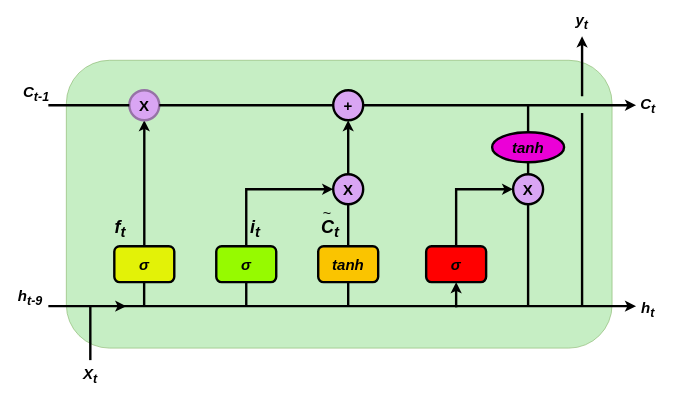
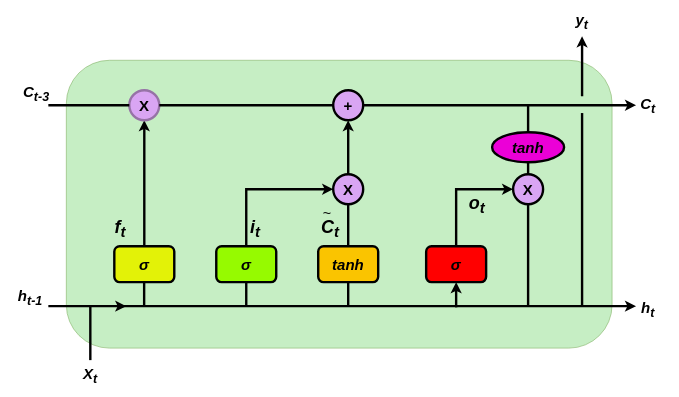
  <mxCell id="0" />
  <mxCell id="1" parent="0" />
  <mxCell id="2" value="" style="rounded=1;whiteSpace=wrap;html=1;fillColor=#c6eec4;strokeColor=#82b366;" parent="1" vertex="1"><mxGeometry x="110" y="100" width="910" height="480" as="geometry" /></mxCell>
  <mxCell id="3" value="" style="edgeStyle=orthogonalEdgeStyle;rounded=0;orthogonalLoop=1;jettySize=auto;html=1;entryX=0.5;entryY=1;entryDx=0;entryDy=0;strokeWidth=4;" parent="1" source="4" target="10" edge="1"><mxGeometry relative="1" as="geometry"><mxPoint x="240" y="300" as="targetPoint" /></mxGeometry></mxCell>
  <mxCell id="4" value="&lt;font style=&quot;font-size: 25px;&quot;&gt;&lt;b&gt;&lt;i&gt;σ&lt;/i&gt;&lt;/b&gt;&lt;/font&gt;" style="rounded=1;whiteSpace=wrap;html=1;strokeWidth=4;fillColor=#e3f207;" parent="1" vertex="1"><mxGeometry x="190" y="410" width="100" height="60" as="geometry" /></mxCell>
  <mxCell id="5" value="" style="edgeStyle=orthogonalEdgeStyle;rounded=0;orthogonalLoop=1;jettySize=auto;html=1;entryX=0;entryY=0.5;entryDx=0;entryDy=0;strokeWidth=4;" parent="1" source="6" target="14" edge="1"><mxGeometry relative="1" as="geometry"><mxPoint x="410" y="300" as="targetPoint" /><Array as="points"><mxPoint x="410" y="315" /></Array></mxGeometry></mxCell>
  <mxCell id="6" value="&lt;font style=&quot;font-size: 25px;&quot;&gt;&lt;b&gt;&lt;i&gt;σ&lt;/i&gt;&lt;/b&gt;&lt;/font&gt;" style="rounded=1;whiteSpace=wrap;html=1;strokeWidth=4;fillColor=#96fa00;" parent="1" vertex="1"><mxGeometry x="360" y="410" width="100" height="60" as="geometry" /></mxCell>
  <mxCell id="7" value="&lt;font style=&quot;font-size: 25px;&quot;&gt;&lt;b&gt;&lt;i&gt;tanh&lt;/i&gt;&lt;/b&gt;&lt;/font&gt;" style="rounded=1;whiteSpace=wrap;html=1;strokeWidth=4;fillColor=#fac400;" parent="1" vertex="1"><mxGeometry x="530" y="410" width="100" height="60" as="geometry" /></mxCell>
  <mxCell id="8" value="" style="edgeStyle=orthogonalEdgeStyle;rounded=0;orthogonalLoop=1;jettySize=auto;html=1;entryX=0;entryY=0.5;entryDx=0;entryDy=0;strokeWidth=4;" parent="1" source="9" target="15" edge="1"><mxGeometry relative="1" as="geometry"><mxPoint x="760" y="300" as="targetPoint" /><Array as="points"><mxPoint x="760" y="315" /></Array></mxGeometry></mxCell>
  <mxCell id="9" value="&lt;font style=&quot;font-size: 25px;&quot;&gt;&lt;b&gt;&lt;i&gt;σ&lt;/i&gt;&lt;/b&gt;&lt;/font&gt;" style="rounded=1;whiteSpace=wrap;html=1;strokeWidth=4;fillColor=#ff0000;" parent="1" vertex="1"><mxGeometry x="710" y="410" width="100" height="60" as="geometry" /></mxCell>
  <mxCell id="10" value="&lt;font size=&quot;1&quot; style=&quot;&quot;&gt;&lt;b style=&quot;font-size: 25px;&quot;&gt;X&lt;/b&gt;&lt;/font&gt;" style="ellipse;whiteSpace=wrap;html=1;aspect=fixed;strokeWidth=4;fillColor=#d9a5f3;strokeColor=#9673a6;" parent="1" vertex="1"><mxGeometry x="215" y="150" width="50" height="50" as="geometry" /></mxCell>
  <mxCell id="11" value="" style="edgeStyle=orthogonalEdgeStyle;rounded=0;orthogonalLoop=1;jettySize=auto;html=1;strokeWidth=4;" parent="1" source="12" edge="1"><mxGeometry relative="1" as="geometry"><mxPoint x="1060" y="175" as="targetPoint" /></mxGeometry></mxCell>
  <mxCell id="12" value="&lt;font size=&quot;1&quot; style=&quot;&quot;&gt;&lt;b style=&quot;font-size: 25px;&quot;&gt;+&lt;/b&gt;&lt;/font&gt;" style="ellipse;whiteSpace=wrap;html=1;aspect=fixed;strokeWidth=4;fillColor=#d9a5f3;" parent="1" vertex="1"><mxGeometry x="555" y="150" width="50" height="50" as="geometry" /></mxCell>
  <mxCell id="13" value="" style="edgeStyle=orthogonalEdgeStyle;rounded=0;orthogonalLoop=1;jettySize=auto;html=1;strokeWidth=4;" parent="1" source="14" target="12" edge="1"><mxGeometry relative="1" as="geometry" /></mxCell>
  <mxCell id="14" value="&lt;b&gt;&lt;font style=&quot;font-size: 25px;&quot;&gt;X&lt;/font&gt;&lt;/b&gt;" style="ellipse;whiteSpace=wrap;html=1;aspect=fixed;strokeWidth=4;fillColor=#d9a5f3;" parent="1" vertex="1"><mxGeometry x="555" y="290" width="50" height="50" as="geometry" /></mxCell>
  <mxCell id="15" value="&lt;font style=&quot;font-size: 25px;&quot;&gt;&lt;b&gt;X&lt;/b&gt;&lt;/font&gt;" style="ellipse;whiteSpace=wrap;html=1;aspect=fixed;strokeWidth=4;fillColor=#d9a5f3;" parent="1" vertex="1"><mxGeometry x="855" y="290" width="50" height="50" as="geometry" /></mxCell>
  <mxCell id="16" value="&lt;font style=&quot;font-size: 25px;&quot;&gt;&lt;b&gt;&lt;i&gt;tanh&lt;/i&gt;&lt;/b&gt;&lt;/font&gt;" style="ellipse;whiteSpace=wrap;html=1;strokeWidth=4;fillColor=#eb00d7;" parent="1" vertex="1"><mxGeometry x="820" y="220" width="120" height="50" as="geometry" /></mxCell>
  <mxCell id="17" value="" style="endArrow=classic;html=1;rounded=0;strokeWidth=4;" parent="1" edge="1"><mxGeometry width="50" height="50" relative="1" as="geometry"><mxPoint x="80" y="510" as="sourcePoint" /><mxPoint x="210" y="510" as="targetPoint" /></mxGeometry></mxCell>
  <mxCell id="18" value="" style="endArrow=none;html=1;rounded=0;entryX=0;entryY=0.5;entryDx=0;entryDy=0;strokeWidth=4;" parent="1" target="10" edge="1"><mxGeometry width="50" height="50" relative="1" as="geometry"><mxPoint x="80" y="175" as="sourcePoint" /><mxPoint x="470" y="380" as="targetPoint" /></mxGeometry></mxCell>
  <mxCell id="19" value="" style="endArrow=none;html=1;rounded=0;strokeWidth=4;" parent="1" edge="1"><mxGeometry width="50" height="50" relative="1" as="geometry"><mxPoint x="200" y="510" as="sourcePoint" /><mxPoint x="760" y="510" as="targetPoint" /></mxGeometry></mxCell>
  <mxCell id="20" value="" style="endArrow=none;html=1;rounded=0;entryX=0.5;entryY=1;entryDx=0;entryDy=0;strokeWidth=4;" parent="1" target="6" edge="1"><mxGeometry width="50" height="50" relative="1" as="geometry"><mxPoint x="410" y="510" as="sourcePoint" /><mxPoint x="235" y="195" as="targetPoint" /></mxGeometry></mxCell>
  <mxCell id="21" value="" style="endArrow=none;html=1;rounded=0;entryX=0;entryY=0.5;entryDx=0;entryDy=0;strokeWidth=4;exitX=1;exitY=0.5;exitDx=0;exitDy=0;" parent="1" source="10" target="12" edge="1"><mxGeometry width="50" height="50" relative="1" as="geometry"><mxPoint x="290" y="174.47" as="sourcePoint" /><mxPoint x="425" y="174.47" as="targetPoint" /></mxGeometry></mxCell>
  <mxCell id="22" value="" style="endArrow=none;html=1;rounded=0;entryX=0.5;entryY=1;entryDx=0;entryDy=0;strokeWidth=4;" parent="1" target="7" edge="1"><mxGeometry width="50" height="50" relative="1" as="geometry"><mxPoint x="580" y="510" as="sourcePoint" /><mxPoint x="255" y="215" as="targetPoint" /></mxGeometry></mxCell>
  <mxCell id="23" value="" style="endArrow=classic;html=1;rounded=0;entryX=0.5;entryY=1;entryDx=0;entryDy=0;strokeWidth=4;" parent="1" target="9" edge="1"><mxGeometry width="50" height="50" relative="1" as="geometry"><mxPoint x="760" y="512" as="sourcePoint" /><mxPoint x="880" y="580" as="targetPoint" /></mxGeometry></mxCell>
  <mxCell id="24" value="" style="endArrow=none;html=1;rounded=0;entryX=0.5;entryY=1;entryDx=0;entryDy=0;strokeWidth=4;" parent="1" edge="1"><mxGeometry width="50" height="50" relative="1" as="geometry"><mxPoint x="239.74" y="510" as="sourcePoint" /><mxPoint x="239.74" y="470" as="targetPoint" /></mxGeometry></mxCell>
  <mxCell id="25" value="" style="endArrow=none;html=1;rounded=0;exitX=0.5;exitY=0;exitDx=0;exitDy=0;entryX=0.5;entryY=1;entryDx=0;entryDy=0;strokeWidth=4;" parent="1" source="7" target="14" edge="1"><mxGeometry width="50" height="50" relative="1" as="geometry"><mxPoint x="690" y="430" as="sourcePoint" /><mxPoint x="740" y="380" as="targetPoint" /></mxGeometry></mxCell>
  <mxCell id="26" value="" style="endArrow=none;html=1;rounded=0;exitX=0.5;exitY=0;exitDx=0;exitDy=0;strokeWidth=4;" parent="1" source="15" edge="1"><mxGeometry width="50" height="50" relative="1" as="geometry"><mxPoint x="605" y="420" as="sourcePoint" /><mxPoint x="880" y="270" as="targetPoint" /></mxGeometry></mxCell>
  <mxCell id="27" value="" style="endArrow=none;html=1;rounded=0;endSize=3;strokeWidth=4;startSize=3;jumpSize=2;strokeColor=default;" parent="1" edge="1"><mxGeometry width="50" height="50" relative="1" as="geometry"><mxPoint x="880" y="220" as="sourcePoint" /><mxPoint x="880" y="175" as="targetPoint" /></mxGeometry></mxCell>
  <mxCell id="28" value="" style="endArrow=none;html=1;rounded=0;entryX=0.5;entryY=1;entryDx=0;entryDy=0;strokeWidth=4;" parent="1" target="15" edge="1"><mxGeometry width="50" height="50" relative="1" as="geometry"><mxPoint x="880" y="510" as="sourcePoint" /><mxPoint x="583" y="256" as="targetPoint" /></mxGeometry></mxCell>
  <mxCell id="29" value="" style="edgeStyle=orthogonalEdgeStyle;rounded=0;orthogonalLoop=1;jettySize=auto;html=1;strokeWidth=4;" parent="1" edge="1"><mxGeometry relative="1" as="geometry"><mxPoint x="760" y="510" as="sourcePoint" /><mxPoint x="1060" y="510" as="targetPoint" /></mxGeometry></mxCell>
  <mxCell id="30" value="" style="endArrow=none;html=1;rounded=0;strokeWidth=4;" parent="1" edge="1"><mxGeometry width="50" height="50" relative="1" as="geometry"><mxPoint x="970" y="510" as="sourcePoint" /><mxPoint x="970" y="188" as="targetPoint" /></mxGeometry></mxCell>
  <mxCell id="31" value="" style="endArrow=classic;html=1;rounded=0;strokeWidth=4;" parent="1" edge="1"><mxGeometry width="50" height="50" relative="1" as="geometry"><mxPoint x="970" y="160" as="sourcePoint" /><mxPoint x="970" y="60" as="targetPoint" /></mxGeometry></mxCell>
  <mxCell id="32" value="" style="endArrow=none;html=1;rounded=0;strokeWidth=4;" parent="1" edge="1"><mxGeometry width="50" height="50" relative="1" as="geometry"><mxPoint x="150" y="600" as="sourcePoint" /><mxPoint x="150" y="510" as="targetPoint" /></mxGeometry></mxCell>
- <mxCell id="33" value="&lt;font style=&quot;font-size: 25px;&quot;&gt;&lt;b&gt;&lt;i&gt;C&lt;sub&gt;t-1&lt;/sub&gt;&lt;/i&gt;&lt;/b&gt;&lt;/font&gt;" style="text;html=1;strokeColor=none;fillColor=none;align=center;verticalAlign=middle;whiteSpace=wrap;rounded=0;" parent="1" vertex="1"><mxGeometry x="30" y="140" width="60" height="30" as="geometry" /></mxCell>
- <mxCell id="34" value="&lt;font style=&quot;font-size: 25px;&quot;&gt;&lt;b&gt;&lt;i&gt;h&lt;sub&gt;t-9&lt;/sub&gt;&lt;/i&gt;&lt;/b&gt;&lt;/font&gt;" style="text;html=1;strokeColor=none;fillColor=none;align=center;verticalAlign=middle;whiteSpace=wrap;rounded=0;" parent="1" vertex="1"><mxGeometry x="20" y="480" width="60" height="30" as="geometry" /></mxCell>
+ <mxCell id="33" value="&lt;font style=&quot;font-size: 25px;&quot;&gt;&lt;b&gt;&lt;i&gt;C&lt;sub&gt;t-3&lt;/sub&gt;&lt;/i&gt;&lt;/b&gt;&lt;/font&gt;" style="text;html=1;strokeColor=none;fillColor=none;align=center;verticalAlign=middle;whiteSpace=wrap;rounded=0;" parent="1" vertex="1"><mxGeometry x="30" y="140" width="60" height="30" as="geometry" /></mxCell>
+ <mxCell id="34" value="&lt;font style=&quot;font-size: 25px;&quot;&gt;&lt;b&gt;&lt;i&gt;h&lt;sub&gt;t-1&lt;/sub&gt;&lt;/i&gt;&lt;/b&gt;&lt;/font&gt;" style="text;html=1;strokeColor=none;fillColor=none;align=center;verticalAlign=middle;whiteSpace=wrap;rounded=0;" parent="1" vertex="1"><mxGeometry x="20" y="480" width="60" height="30" as="geometry" /></mxCell>
  <mxCell id="35" value="&lt;font style=&quot;font-size: 25px;&quot;&gt;&lt;b&gt;&lt;i&gt;X&lt;sub&gt;t&lt;/sub&gt;&lt;/i&gt;&lt;/b&gt;&lt;/font&gt;" style="text;html=1;strokeColor=none;fillColor=none;align=center;verticalAlign=middle;whiteSpace=wrap;rounded=0;" parent="1" vertex="1"><mxGeometry x="120" y="610" width="60" height="30" as="geometry" /></mxCell>
  <mxCell id="36" value="&lt;font style=&quot;font-size: 25px;&quot;&gt;&lt;b&gt;&lt;i&gt;y&lt;sub&gt;t&lt;/sub&gt;&lt;/i&gt;&lt;/b&gt;&lt;/font&gt;" style="text;html=1;strokeColor=none;fillColor=none;align=center;verticalAlign=middle;whiteSpace=wrap;rounded=0;" parent="1" vertex="1"><mxGeometry x="940" y="20" width="60" height="30" as="geometry" /></mxCell>
  <mxCell id="37" value="&lt;font style=&quot;&quot;&gt;&lt;b style=&quot;&quot;&gt;&lt;sub style=&quot;&quot;&gt;&lt;span style=&quot;font-size: 25px;&quot;&gt;&lt;i&gt;C&lt;sub&gt;t&lt;/sub&gt;&lt;/i&gt;&lt;/span&gt;&lt;/sub&gt;&lt;/b&gt;&lt;/font&gt;" style="text;html=1;strokeColor=none;fillColor=none;align=center;verticalAlign=middle;whiteSpace=wrap;rounded=0;" parent="1" vertex="1"><mxGeometry x="1050" y="160" width="60" height="30" as="geometry" /></mxCell>
  <mxCell id="38" value="&lt;font style=&quot;&quot;&gt;&lt;b style=&quot;&quot;&gt;&lt;sub style=&quot;&quot;&gt;&lt;span style=&quot;font-size: 25px;&quot;&gt;&lt;i&gt;h&lt;sub&gt;t&lt;/sub&gt;&lt;/i&gt;&lt;/span&gt;&lt;/sub&gt;&lt;/b&gt;&lt;/font&gt;" style="text;html=1;strokeColor=none;fillColor=none;align=center;verticalAlign=middle;whiteSpace=wrap;rounded=0;" parent="1" vertex="1"><mxGeometry x="1050" y="500" width="60" height="30" as="geometry" /></mxCell>
  <mxCell id="39" value="&lt;font style=&quot;&quot;&gt;&lt;b style=&quot;&quot;&gt;&lt;sub style=&quot;font-size: 30px;&quot;&gt;&lt;span style=&quot;&quot;&gt;&lt;i&gt;f&lt;sub&gt;t&lt;/sub&gt;&lt;/i&gt;&lt;/span&gt;&lt;/sub&gt;&lt;/b&gt;&lt;/font&gt;" style="text;html=1;strokeColor=none;fillColor=none;align=center;verticalAlign=middle;whiteSpace=wrap;rounded=0;" parent="1" vertex="1"><mxGeometry x="155" y="360" width="90" height="40" as="geometry" /></mxCell>
  <mxCell id="40" value="&lt;font style=&quot;&quot;&gt;&lt;b style=&quot;&quot;&gt;&lt;sub style=&quot;font-size: 30px;&quot;&gt;&lt;span style=&quot;&quot;&gt;&lt;i&gt;i&lt;sub&gt;t&lt;/sub&gt;&lt;/i&gt;&lt;/span&gt;&lt;/sub&gt;&lt;/b&gt;&lt;/font&gt;" style="text;html=1;strokeColor=none;fillColor=none;align=center;verticalAlign=middle;whiteSpace=wrap;rounded=0;" parent="1" vertex="1"><mxGeometry x="380" y="360" width="90" height="40" as="geometry" /></mxCell>
  <mxCell id="41" value="&lt;font style=&quot;&quot;&gt;&lt;b style=&quot;&quot;&gt;&lt;sub style=&quot;font-size: 30px;&quot;&gt;&lt;span style=&quot;&quot;&gt;&lt;i&gt;C&lt;sub&gt;t&lt;/sub&gt;&lt;/i&gt;&lt;/span&gt;&lt;/sub&gt;&lt;/b&gt;&lt;/font&gt;" style="text;html=1;strokeColor=none;fillColor=none;align=center;verticalAlign=middle;whiteSpace=wrap;rounded=0;" parent="1" vertex="1"><mxGeometry x="505" y="360" width="90" height="40" as="geometry" /></mxCell>
  <mxCell id="42" value="&lt;font style=&quot;font-size: 24px;&quot;&gt;~&lt;/font&gt;" style="text;html=1;strokeColor=none;fillColor=none;align=center;verticalAlign=middle;whiteSpace=wrap;rounded=0;" parent="1" vertex="1"><mxGeometry x="510" y="340" width="70" height="30" as="geometry" /></mxCell>
+ <mxCell id="43" value="&lt;font style=&quot;&quot;&gt;&lt;b style=&quot;&quot;&gt;&lt;sub style=&quot;font-size: 30px;&quot;&gt;&lt;span style=&quot;&quot;&gt;&lt;i&gt;o&lt;sub&gt;t&lt;/sub&gt;&lt;/i&gt;&lt;/span&gt;&lt;/sub&gt;&lt;/b&gt;&lt;/font&gt;" style="text;html=1;strokeColor=none;fillColor=none;align=center;verticalAlign=middle;whiteSpace=wrap;rounded=0;" parent="1" vertex="1"><mxGeometry x="750" y="320" width="90" height="40" as="geometry" /></mxCell>
